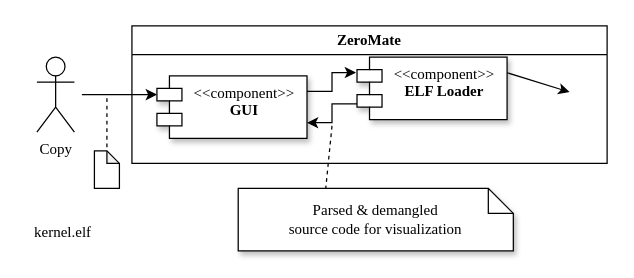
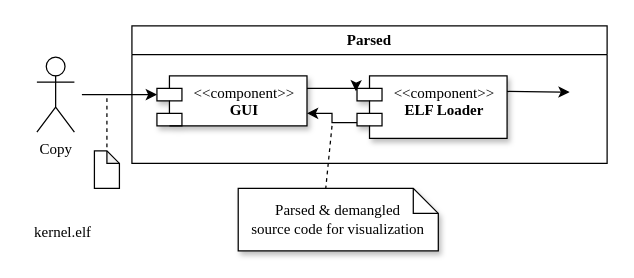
  <mxCell id="0" />
  <mxCell id="1" parent="0" />
- <mxCell id="2" value="ZeroMate" style="swimlane;whiteSpace=wrap;html=1;fontFamily=Computer Modern;" vertex="1" parent="1"><mxGeometry x="105" y="20" width="380" height="110" as="geometry" /></mxCell>
+ <mxCell id="2" value="Parsed" style="swimlane;whiteSpace=wrap;html=1;fontFamily=Computer Modern;" vertex="1" parent="1"><mxGeometry x="105" y="20" width="380" height="110" as="geometry" /></mxCell>
  <mxCell id="3" style="edgeStyle=orthogonalEdgeStyle;rounded=0;orthogonalLoop=1;jettySize=auto;html=1;exitX=1;exitY=0.25;exitDx=0;exitDy=0;entryX=-0.007;entryY=0.248;entryDx=0;entryDy=0;entryPerimeter=0;" edge="1" parent="2" source="4" target="5"><mxGeometry relative="1" as="geometry" /></mxCell>
- <mxCell id="4" value="&amp;lt;&amp;lt;component&amp;gt;&amp;gt;&lt;br&gt;&lt;b&gt;GUI&lt;/b&gt;" style="shape=module;align=left;spacingLeft=20;align=center;verticalAlign=top;whiteSpace=wrap;html=1;shadow=1;fontFamily=Computer Modern;" vertex="1" parent="2"><mxGeometry x="20" y="40" width="120" height="50" as="geometry" /></mxCell>
- <mxCell id="5" value="&amp;lt;&amp;lt;component&amp;gt;&amp;gt;&lt;br&gt;&lt;b&gt;ELF Loader&lt;/b&gt;" style="shape=module;align=left;spacingLeft=20;align=center;verticalAlign=top;whiteSpace=wrap;html=1;shadow=1;fontFamily=Computer Modern;" vertex="1" parent="2"><mxGeometry x="180" y="25" width="120" height="50" as="geometry" /></mxCell>
+ <mxCell id="4" value="&amp;lt;&amp;lt;component&amp;gt;&amp;gt;&lt;br&gt;&lt;b&gt;GUI&lt;/b&gt;" style="shape=module;align=left;spacingLeft=20;align=center;verticalAlign=top;whiteSpace=wrap;html=1;shadow=1;fontFamily=Computer Modern;" vertex="1" parent="2"><mxGeometry x="20" y="40" width="120" height="40" as="geometry" /></mxCell>
+ <mxCell id="5" value="&amp;lt;&amp;lt;component&amp;gt;&amp;gt;&lt;br&gt;&lt;b&gt;ELF Loader&lt;/b&gt;" style="shape=module;align=left;spacingLeft=20;align=center;verticalAlign=top;whiteSpace=wrap;html=1;shadow=1;fontFamily=Computer Modern;" vertex="1" parent="2"><mxGeometry x="180" y="40" width="120" height="50" as="geometry" /></mxCell>
  <mxCell id="6" style="edgeStyle=orthogonalEdgeStyle;rounded=0;orthogonalLoop=1;jettySize=auto;html=1;exitX=0;exitY=0.75;exitDx=0;exitDy=0;entryX=1;entryY=0.75;entryDx=0;entryDy=0;exitPerimeter=0;" edge="1" parent="2" source="5" target="4"><mxGeometry relative="1" as="geometry"><mxPoint x="150" y="63" as="sourcePoint" /><mxPoint x="219" y="62" as="targetPoint" /></mxGeometry></mxCell>
  <mxCell id="7" value="" style="endArrow=classic;html=1;rounded=0;exitX=1;exitY=0.25;exitDx=0;exitDy=0;" edge="1" parent="2" source="5"><mxGeometry width="50" height="50" relative="1" as="geometry"><mxPoint x="340" y="90" as="sourcePoint" /><mxPoint x="350" y="53" as="targetPoint" /></mxGeometry></mxCell>
  <mxCell id="8" value="Copy" style="shape=umlActor;verticalLabelPosition=bottom;verticalAlign=top;html=1;fontFamily=Computer Modern;" vertex="1" parent="1"><mxGeometry x="29" y="45" width="30" height="60" as="geometry" /></mxCell>
- <mxCell id="9" value="Parsed &amp;amp; demangled &lt;br&gt;source code for visualization" style="shape=note;size=20;whiteSpace=wrap;html=1;shadow=1;fontFamily=Computer Modern;" vertex="1" parent="1"><mxGeometry x="190" y="150" width="220" height="50" as="geometry" /></mxCell>
+ <mxCell id="9" value="Parsed &amp;amp; demangled &lt;br&gt;source code for visualization" style="shape=note;size=20;whiteSpace=wrap;html=1;shadow=1;fontFamily=Computer Modern;" vertex="1" parent="1"><mxGeometry x="190" y="150" width="160" height="50" as="geometry" /></mxCell>
  <mxCell id="10" value="" style="endArrow=classic;html=1;rounded=0;entryX=0;entryY=0;entryDx=0;entryDy=15;entryPerimeter=0;" edge="1" parent="1" target="4"><mxGeometry width="50" height="50" relative="1" as="geometry"><mxPoint x="65" y="75" as="sourcePoint" /><mxPoint x="125" y="60" as="targetPoint" /></mxGeometry></mxCell>
  <mxCell id="11" value="" style="endArrow=none;dashed=1;html=1;rounded=0;entryX=0;entryY=0;entryDx=70;entryDy=0;entryPerimeter=0;" edge="1" parent="1" target="9"><mxGeometry width="50" height="50" relative="1" as="geometry"><mxPoint x="265" y="100" as="sourcePoint" /><mxPoint x="145" y="160" as="targetPoint" /></mxGeometry></mxCell>
  <mxCell id="12" value="" style="shape=note;whiteSpace=wrap;html=1;backgroundOutline=1;darkOpacity=0.05;size=10;" vertex="1" parent="1"><mxGeometry x="75" y="120" width="20" height="30" as="geometry" /></mxCell>
  <mxCell id="13" value="kernel.elf" style="text;html=1;strokeColor=none;fillColor=none;align=center;verticalAlign=middle;whiteSpace=wrap;rounded=0;fontFamily=Computer Modern;" vertex="1" parent="1"><mxGeometry x="20" y="170" width="60" height="30" as="geometry" /></mxCell>
  <mxCell id="14" value="" style="endArrow=none;dashed=1;html=1;rounded=0;exitX=0;exitY=0;exitDx=10;exitDy=0;exitPerimeter=0;" edge="1" parent="1"><mxGeometry width="50" height="50" relative="1" as="geometry"><mxPoint x="85" y="117" as="sourcePoint" /><mxPoint x="85" y="77" as="targetPoint" /></mxGeometry></mxCell>
